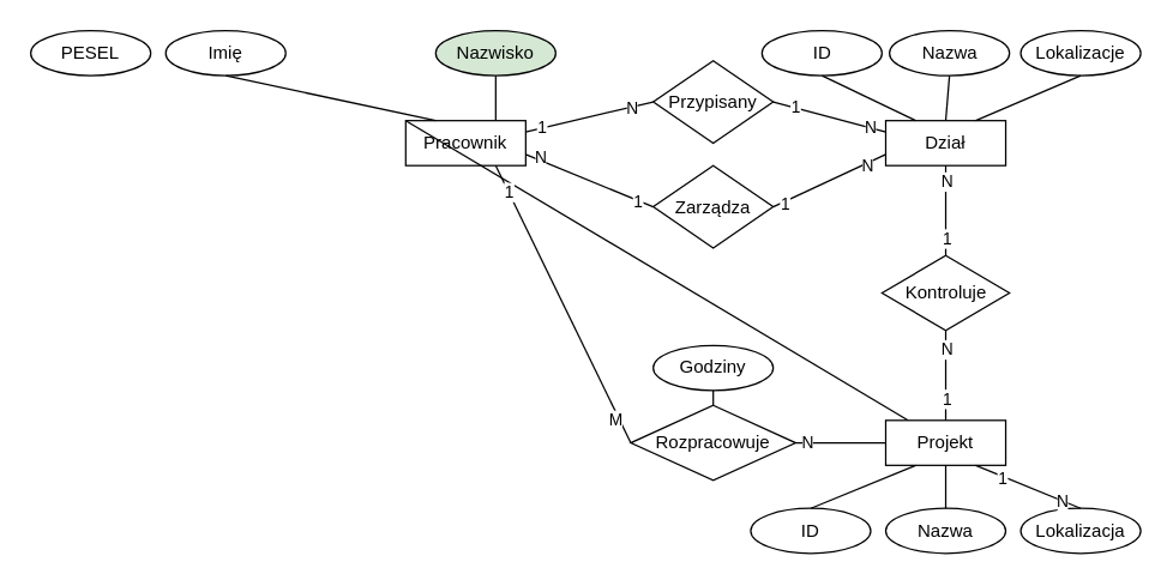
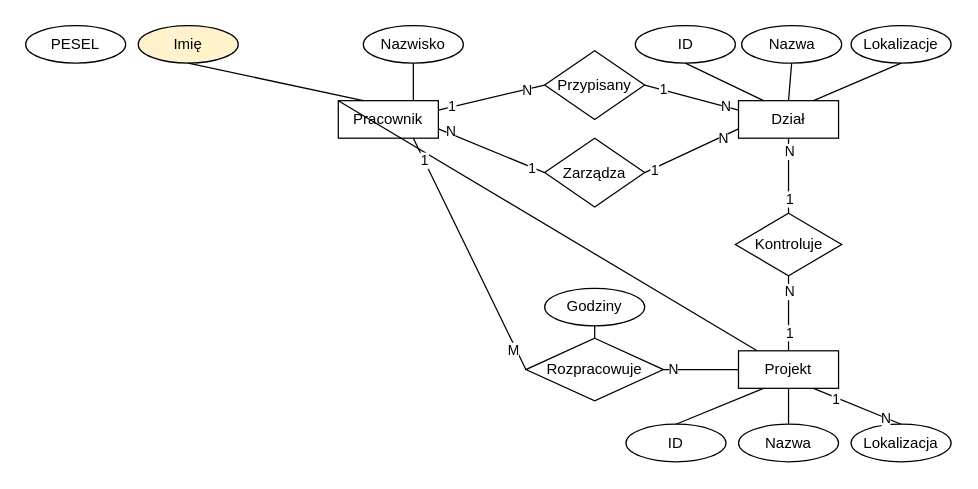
  <mxCell id="0" />
  <mxCell id="1" parent="0" />
- <mxCell id="2" value="Imię" style="ellipse;whiteSpace=wrap;html=1;" vertex="1" parent="1"><mxGeometry x="110" y="20" width="80" height="30" as="geometry" /></mxCell>
- <mxCell id="3" value="Nazwisko" style="ellipse;whiteSpace=wrap;html=1;fillColor=#d5e8d4;" vertex="1" parent="1"><mxGeometry x="290" y="20" width="80" height="30" as="geometry" /></mxCell>
+ <mxCell id="2" value="Imię" style="ellipse;whiteSpace=wrap;html=1;fillColor=#fff2cc;" vertex="1" parent="1"><mxGeometry x="110" y="20" width="80" height="30" as="geometry" /></mxCell>
+ <mxCell id="3" value="Nazwisko" style="ellipse;whiteSpace=wrap;html=1;" vertex="1" parent="1"><mxGeometry x="290" y="20" width="80" height="30" as="geometry" /></mxCell>
  <mxCell id="4" value="PESEL" style="ellipse;whiteSpace=wrap;html=1;" vertex="1" parent="1"><mxGeometry x="20" y="20" width="80" height="30" as="geometry" /></mxCell>
  <mxCell id="5" value="Pracownik" style="rounded=0;whiteSpace=wrap;html=1;" vertex="1" parent="1"><mxGeometry x="270" y="80" width="80" height="30" as="geometry" /></mxCell>
  <mxCell id="6" value="" style="endArrow=none;html=1;rounded=0;exitX=0;exitY=0;exitDx=0;exitDy=0;" edge="1" parent="1" source="5" target="34"><mxGeometry width="50" height="50" relative="1" as="geometry"><mxPoint x="410" y="390" as="sourcePoint" /><mxPoint x="460" y="340" as="targetPoint" /></mxGeometry></mxCell>
  <mxCell id="7" value="" style="endArrow=none;html=1;rounded=0;exitX=0.25;exitY=0;exitDx=0;exitDy=0;entryX=0.5;entryY=1;entryDx=0;entryDy=0;" edge="1" parent="1" source="5" target="2"><mxGeometry width="50" height="50" relative="1" as="geometry"><mxPoint x="210" y="110" as="sourcePoint" /><mxPoint x="150" y="90" as="targetPoint" /></mxGeometry></mxCell>
  <mxCell id="8" value="" style="endArrow=none;html=1;rounded=0;entryX=0.5;entryY=1;entryDx=0;entryDy=0;exitX=0.75;exitY=0;exitDx=0;exitDy=0;" edge="1" parent="1" source="5" target="3"><mxGeometry width="50" height="50" relative="1" as="geometry"><mxPoint x="150" y="140" as="sourcePoint" /><mxPoint x="90" y="90" as="targetPoint" /></mxGeometry></mxCell>
  <mxCell id="9" value="Przypisany" style="rhombus;whiteSpace=wrap;html=1;" vertex="1" parent="1"><mxGeometry x="435" y="40" width="80" height="55" as="geometry" /></mxCell>
  <mxCell id="10" value="" style="endArrow=none;html=1;rounded=0;entryX=0;entryY=0.5;entryDx=0;entryDy=0;exitX=1;exitY=0.25;exitDx=0;exitDy=0;" edge="1" parent="1" source="5" target="9"><mxGeometry width="50" height="50" relative="1" as="geometry"><mxPoint x="360" y="90" as="sourcePoint" /><mxPoint x="340" y="20" as="targetPoint" /></mxGeometry></mxCell>
  <mxCell id="11" value="N" style="edgeLabel;html=1;align=center;verticalAlign=middle;resizable=0;points=[];" vertex="1" connectable="0" parent="10"><mxGeometry x="0.644" relative="1" as="geometry"><mxPoint as="offset" /></mxGeometry></mxCell>
  <mxCell id="12" value="1" style="edgeLabel;html=1;align=center;verticalAlign=middle;resizable=0;points=[];" vertex="1" connectable="0" parent="10"><mxGeometry x="-0.758" relative="1" as="geometry"><mxPoint as="offset" /></mxGeometry></mxCell>
  <mxCell id="13" value="Dział" style="rounded=0;whiteSpace=wrap;html=1;" vertex="1" parent="1"><mxGeometry x="590" y="80" width="80" height="30" as="geometry" /></mxCell>
  <mxCell id="14" value="" style="endArrow=none;html=1;rounded=0;entryX=0;entryY=0.25;entryDx=0;entryDy=0;exitX=1;exitY=0.5;exitDx=0;exitDy=0;" edge="1" parent="1" source="9" target="13"><mxGeometry width="50" height="50" relative="1" as="geometry"><mxPoint x="530" y="110" as="sourcePoint" /><mxPoint x="610" y="110" as="targetPoint" /></mxGeometry></mxCell>
  <mxCell id="15" value="1" style="edgeLabel;html=1;align=center;verticalAlign=middle;resizable=0;points=[];" vertex="1" connectable="0" parent="14"><mxGeometry x="-0.613" y="1" relative="1" as="geometry"><mxPoint as="offset" /></mxGeometry></mxCell>
  <mxCell id="16" value="N" style="edgeLabel;html=1;align=center;verticalAlign=middle;resizable=0;points=[];" vertex="1" connectable="0" parent="14"><mxGeometry x="0.737" relative="1" as="geometry"><mxPoint as="offset" /></mxGeometry></mxCell>
  <mxCell id="17" value="Nazwa" style="ellipse;whiteSpace=wrap;html=1;" vertex="1" parent="1"><mxGeometry x="592.5" y="20" width="80" height="30" as="geometry" /></mxCell>
  <mxCell id="18" value="ID" style="ellipse;whiteSpace=wrap;html=1;" vertex="1" parent="1"><mxGeometry x="507.5" y="20" width="80" height="30" as="geometry" /></mxCell>
  <mxCell id="19" value="Lokalizacje" style="ellipse;whiteSpace=wrap;html=1;" vertex="1" parent="1"><mxGeometry x="680" y="20" width="80" height="30" as="geometry" /></mxCell>
  <mxCell id="20" value="" style="endArrow=none;html=1;rounded=0;entryX=0.5;entryY=1;entryDx=0;entryDy=0;exitX=0.5;exitY=0;exitDx=0;exitDy=0;" edge="1" parent="1" source="13" target="17"><mxGeometry width="50" height="50" relative="1" as="geometry"><mxPoint x="370" y="90" as="sourcePoint" /><mxPoint x="370" y="20" as="targetPoint" /></mxGeometry></mxCell>
  <mxCell id="21" value="" style="endArrow=none;html=1;rounded=0;entryX=0.5;entryY=1;entryDx=0;entryDy=0;exitX=0.25;exitY=0;exitDx=0;exitDy=0;" edge="1" parent="1" source="13" target="18"><mxGeometry width="50" height="50" relative="1" as="geometry"><mxPoint x="350" y="100" as="sourcePoint" /><mxPoint x="350" y="30" as="targetPoint" /></mxGeometry></mxCell>
  <mxCell id="22" value="" style="endArrow=none;html=1;rounded=0;entryX=0.5;entryY=1;entryDx=0;entryDy=0;exitX=0.75;exitY=0;exitDx=0;exitDy=0;" edge="1" parent="1" source="13" target="19"><mxGeometry width="50" height="50" relative="1" as="geometry"><mxPoint x="360" y="110" as="sourcePoint" /><mxPoint x="360" y="40" as="targetPoint" /></mxGeometry></mxCell>
  <mxCell id="23" value="Kontroluje" style="rhombus;whiteSpace=wrap;html=1;" vertex="1" parent="1"><mxGeometry x="587.5" y="170" width="85" height="50" as="geometry" /></mxCell>
  <mxCell id="24" value="" style="endArrow=none;html=1;rounded=0;entryX=0.5;entryY=0;entryDx=0;entryDy=0;exitX=0.5;exitY=1;exitDx=0;exitDy=0;" edge="1" parent="1" source="13" target="23"><mxGeometry width="50" height="50" relative="1" as="geometry"><mxPoint x="640" y="90" as="sourcePoint" /><mxPoint x="640" y="20" as="targetPoint" /></mxGeometry></mxCell>
  <mxCell id="25" value="1" style="edgeLabel;html=1;align=center;verticalAlign=middle;resizable=0;points=[];" vertex="1" connectable="0" parent="24"><mxGeometry x="0.6" relative="1" as="geometry"><mxPoint as="offset" /></mxGeometry></mxCell>
  <mxCell id="26" value="N" style="edgeLabel;html=1;align=center;verticalAlign=middle;resizable=0;points=[];" vertex="1" connectable="0" parent="24"><mxGeometry x="-0.77" relative="1" as="geometry"><mxPoint y="3" as="offset" /></mxGeometry></mxCell>
  <mxCell id="27" value="Zarządza" style="rhombus;whiteSpace=wrap;html=1;" vertex="1" parent="1"><mxGeometry x="435" y="110" width="80" height="55" as="geometry" /></mxCell>
  <mxCell id="28" value="" style="endArrow=none;html=1;rounded=0;entryX=0;entryY=0.75;entryDx=0;entryDy=0;exitX=1;exitY=0.5;exitDx=0;exitDy=0;" edge="1" parent="1" source="27" target="13"><mxGeometry width="50" height="50" relative="1" as="geometry"><mxPoint x="600" y="172.5" as="sourcePoint" /><mxPoint x="530" y="102.5" as="targetPoint" /></mxGeometry></mxCell>
  <mxCell id="29" value="1" style="edgeLabel;html=1;align=center;verticalAlign=middle;resizable=0;points=[];" vertex="1" connectable="0" parent="28"><mxGeometry x="-0.801" y="-1" relative="1" as="geometry"><mxPoint as="offset" /></mxGeometry></mxCell>
  <mxCell id="30" value="N" style="edgeLabel;html=1;align=center;verticalAlign=middle;resizable=0;points=[];" vertex="1" connectable="0" parent="28"><mxGeometry x="0.664" y="-1" relative="1" as="geometry"><mxPoint as="offset" /></mxGeometry></mxCell>
  <mxCell id="31" value="" style="endArrow=none;html=1;rounded=0;entryX=1;entryY=0.75;entryDx=0;entryDy=0;exitX=0;exitY=0.5;exitDx=0;exitDy=0;" edge="1" parent="1" source="27" target="5"><mxGeometry width="50" height="50" relative="1" as="geometry"><mxPoint x="460" y="190" as="sourcePoint" /><mxPoint x="535" y="156" as="targetPoint" /></mxGeometry></mxCell>
  <mxCell id="32" value="1" style="edgeLabel;html=1;align=center;verticalAlign=middle;resizable=0;points=[];" vertex="1" connectable="0" parent="31"><mxGeometry x="-0.739" y="-1" relative="1" as="geometry"><mxPoint y="1" as="offset" /></mxGeometry></mxCell>
  <mxCell id="33" value="N" style="edgeLabel;html=1;align=center;verticalAlign=middle;resizable=0;points=[];" vertex="1" connectable="0" parent="31"><mxGeometry x="0.808" y="-2" relative="1" as="geometry"><mxPoint as="offset" /></mxGeometry></mxCell>
  <mxCell id="34" value="Projekt" style="rounded=0;whiteSpace=wrap;html=1;" vertex="1" parent="1"><mxGeometry x="590" y="280" width="80" height="30" as="geometry" /></mxCell>
  <mxCell id="35" value="" style="endArrow=none;html=1;rounded=0;entryX=0.5;entryY=1;entryDx=0;entryDy=0;exitX=0.5;exitY=0;exitDx=0;exitDy=0;" edge="1" parent="1" source="34" target="23"><mxGeometry width="50" height="50" relative="1" as="geometry"><mxPoint x="560" y="280" as="sourcePoint" /><mxPoint x="560" y="210" as="targetPoint" /></mxGeometry></mxCell>
  <mxCell id="36" value="N" style="edgeLabel;html=1;align=center;verticalAlign=middle;resizable=0;points=[];" vertex="1" connectable="0" parent="35"><mxGeometry x="0.604" relative="1" as="geometry"><mxPoint as="offset" /></mxGeometry></mxCell>
  <mxCell id="37" value="1" style="edgeLabel;html=1;align=center;verticalAlign=middle;resizable=0;points=[];" vertex="1" connectable="0" parent="35"><mxGeometry x="-0.489" relative="1" as="geometry"><mxPoint as="offset" /></mxGeometry></mxCell>
  <mxCell id="38" value="Nazwa" style="ellipse;whiteSpace=wrap;html=1;" vertex="1" parent="1"><mxGeometry x="590" y="338.72" width="80" height="30" as="geometry" /></mxCell>
  <mxCell id="39" value="ID" style="ellipse;whiteSpace=wrap;html=1;" vertex="1" parent="1"><mxGeometry x="500" y="338.72" width="80" height="30" as="geometry" /></mxCell>
  <mxCell id="40" value="Lokalizacja" style="ellipse;whiteSpace=wrap;html=1;" vertex="1" parent="1"><mxGeometry x="680" y="338.72" width="80" height="30" as="geometry" /></mxCell>
  <mxCell id="41" value="" style="endArrow=none;html=1;rounded=0;entryX=0.75;entryY=1;entryDx=0;entryDy=0;exitX=0.5;exitY=0;exitDx=0;exitDy=0;" edge="1" parent="1" source="40" target="34"><mxGeometry width="50" height="50" relative="1" as="geometry"><mxPoint x="710" y="330" as="sourcePoint" /><mxPoint x="780" y="260" as="targetPoint" /></mxGeometry></mxCell>
  <mxCell id="42" value="1" style="edgeLabel;html=1;align=center;verticalAlign=middle;resizable=0;points=[];" vertex="1" connectable="0" parent="41"><mxGeometry x="0.476" y="1" relative="1" as="geometry"><mxPoint as="offset" /></mxGeometry></mxCell>
  <mxCell id="43" value="N" style="edgeLabel;html=1;align=center;verticalAlign=middle;resizable=0;points=[];" vertex="1" connectable="0" parent="41"><mxGeometry x="-0.656" relative="1" as="geometry"><mxPoint as="offset" /></mxGeometry></mxCell>
  <mxCell id="44" value="" style="endArrow=none;html=1;rounded=0;entryX=0.5;entryY=1;entryDx=0;entryDy=0;exitX=0.5;exitY=0;exitDx=0;exitDy=0;" edge="1" parent="1" source="38" target="34"><mxGeometry width="50" height="50" relative="1" as="geometry"><mxPoint x="700" y="380" as="sourcePoint" /><mxPoint x="630" y="330" as="targetPoint" /></mxGeometry></mxCell>
  <mxCell id="45" value="" style="endArrow=none;html=1;rounded=0;entryX=0.25;entryY=1;entryDx=0;entryDy=0;exitX=0.5;exitY=0;exitDx=0;exitDy=0;" edge="1" parent="1" source="39" target="34"><mxGeometry width="50" height="50" relative="1" as="geometry"><mxPoint x="539.72" y="340" as="sourcePoint" /><mxPoint x="539.72" y="290" as="targetPoint" /></mxGeometry></mxCell>
  <mxCell id="46" value="Rozpracowuje" style="rhombus;whiteSpace=wrap;html=1;" vertex="1" parent="1"><mxGeometry x="420" y="270" width="110" height="50" as="geometry" /></mxCell>
  <mxCell id="47" value="" style="endArrow=none;html=1;rounded=0;entryX=1;entryY=0.5;entryDx=0;entryDy=0;exitX=0;exitY=0.5;exitDx=0;exitDy=0;" edge="1" parent="1" source="34" target="46"><mxGeometry width="50" height="50" relative="1" as="geometry"><mxPoint x="470" y="350" as="sourcePoint" /><mxPoint x="540" y="300" as="targetPoint" /></mxGeometry></mxCell>
  <mxCell id="48" value="N" style="edgeLabel;html=1;align=center;verticalAlign=middle;resizable=0;points=[];" vertex="1" connectable="0" parent="47"><mxGeometry x="0.761" y="-1" relative="1" as="geometry"><mxPoint as="offset" /></mxGeometry></mxCell>
  <mxCell id="49" value="" style="endArrow=none;html=1;rounded=0;exitX=0.75;exitY=1;exitDx=0;exitDy=0;entryX=0;entryY=0.5;entryDx=0;entryDy=0;" edge="1" parent="1" source="5" target="46"><mxGeometry width="50" height="50" relative="1" as="geometry"><mxPoint x="340" y="320" as="sourcePoint" /><mxPoint x="410" y="270" as="targetPoint" /></mxGeometry></mxCell>
  <mxCell id="50" value="M" style="edgeLabel;html=1;align=center;verticalAlign=middle;resizable=0;points=[];" vertex="1" connectable="0" parent="49"><mxGeometry x="0.883" y="-1" relative="1" as="geometry"><mxPoint x="-4" y="-5" as="offset" /></mxGeometry></mxCell>
  <mxCell id="51" value="1" style="edgeLabel;html=1;align=center;verticalAlign=middle;resizable=0;points=[];" vertex="1" connectable="0" parent="49"><mxGeometry x="-0.812" relative="1" as="geometry"><mxPoint as="offset" /></mxGeometry></mxCell>
  <mxCell id="52" value="Godziny" style="ellipse;whiteSpace=wrap;html=1;" vertex="1" parent="1"><mxGeometry x="435" y="230" width="80" height="30" as="geometry" /></mxCell>
  <mxCell id="53" value="" style="endArrow=none;html=1;rounded=0;entryX=0.5;entryY=1;entryDx=0;entryDy=0;exitX=0.5;exitY=0;exitDx=0;exitDy=0;" edge="1" parent="1" source="46" target="52"><mxGeometry width="50" height="50" relative="1" as="geometry"><mxPoint x="590" y="240" as="sourcePoint" /><mxPoint x="530" y="200" as="targetPoint" /></mxGeometry></mxCell>
